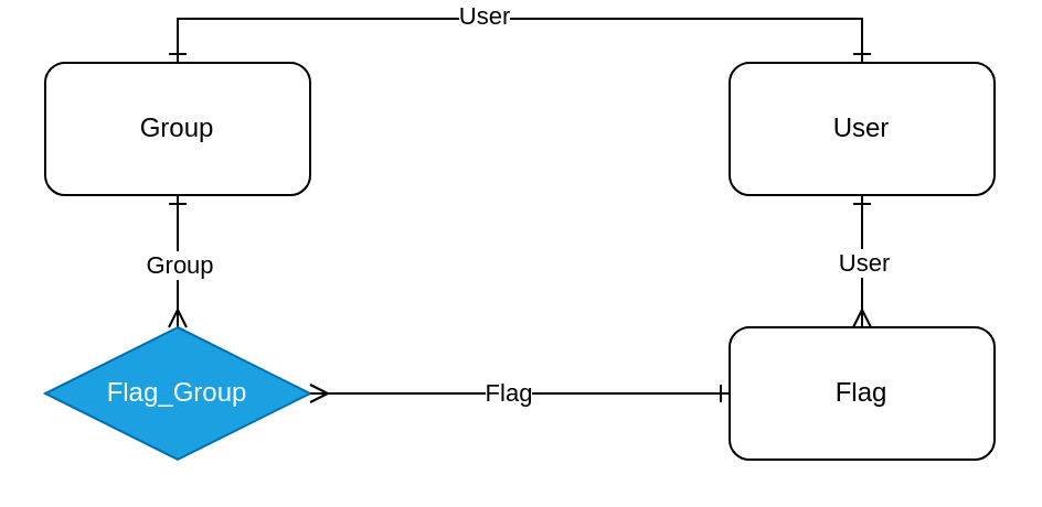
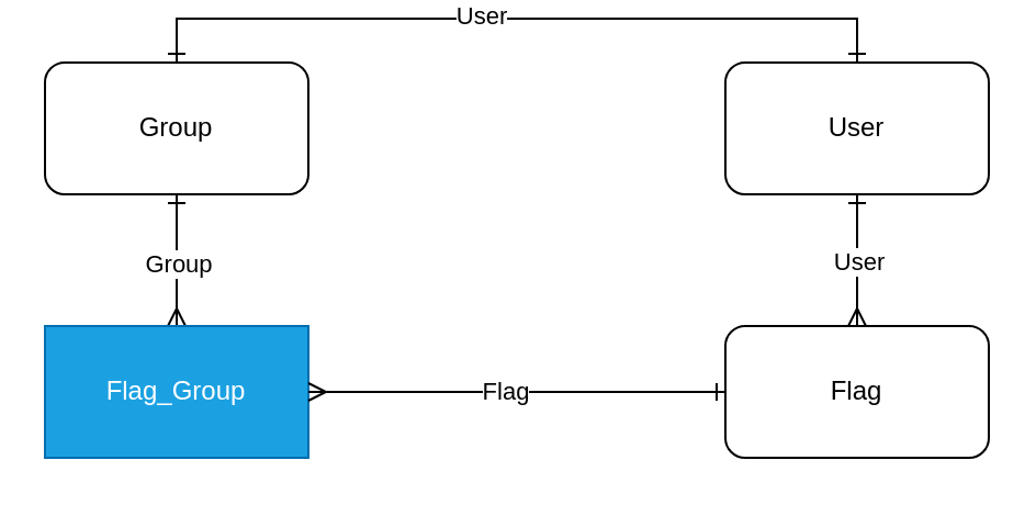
  <mxCell id="0" />
  <mxCell id="1" parent="0" />
  <mxCell id="2" style="edgeStyle=orthogonalEdgeStyle;rounded=0;orthogonalLoop=1;jettySize=auto;html=1;exitX=0.5;exitY=0;exitDx=0;exitDy=0;endArrow=ERone;endFill=0;startArrow=ERmany;startFill=0;entryX=0.5;entryY=1;entryDx=0;entryDy=0;" edge="1" parent="1" source="11" target="9"><mxGeometry relative="1" as="geometry"><mxPoint x="260" y="406" as="targetPoint" /></mxGeometry></mxCell>
  <mxCell id="3" value="Group" style="edgeLabel;html=1;align=center;verticalAlign=middle;resizable=0;points=[];" vertex="1" connectable="0" parent="2"><mxGeometry x="-0.033" relative="1" as="geometry"><mxPoint as="offset" /></mxGeometry></mxCell>
  <mxCell id="4" style="edgeStyle=orthogonalEdgeStyle;rounded=0;orthogonalLoop=1;jettySize=auto;html=1;exitX=0.5;exitY=0;exitDx=0;exitDy=0;entryX=0.5;entryY=1;entryDx=0;entryDy=0;startArrow=ERmany;startFill=0;endArrow=ERone;endFill=0;" edge="1" parent="1" source="10" target="8"><mxGeometry relative="1" as="geometry" /></mxCell>
  <mxCell id="5" value="User" style="edgeLabel;html=1;align=center;verticalAlign=middle;resizable=0;points=[];" vertex="1" connectable="0" parent="4"><mxGeometry x="-0.447" y="-2" relative="1" as="geometry"><mxPoint x="-2" y="-13" as="offset" /></mxGeometry></mxCell>
  <mxCell id="6" style="edgeStyle=orthogonalEdgeStyle;rounded=0;orthogonalLoop=1;jettySize=auto;html=1;exitX=0.5;exitY=0;exitDx=0;exitDy=0;entryX=0.5;entryY=0;entryDx=0;entryDy=0;startArrow=ERone;startFill=0;endArrow=ERone;endFill=0;" edge="1" parent="1" source="9" target="8"><mxGeometry relative="1" as="geometry" /></mxCell>
  <mxCell id="7" value="User" style="edgeLabel;html=1;align=center;verticalAlign=middle;resizable=0;points=[];" vertex="1" connectable="0" parent="6"><mxGeometry x="-0.097" y="2" relative="1" as="geometry"><mxPoint as="offset" /></mxGeometry></mxCell>
  <mxCell id="8" value="User" style="rounded=1;whiteSpace=wrap;html=1;" vertex="1" parent="1"><mxGeometry x="330" y="20" width="120" height="60" as="geometry" /></mxCell>
  <mxCell id="9" value="Group" style="rounded=1;whiteSpace=wrap;html=1;" vertex="1" parent="1"><mxGeometry x="20" y="20" width="120" height="60" as="geometry" /></mxCell>
  <mxCell id="10" value="Flag" style="rounded=1;whiteSpace=wrap;html=1;" vertex="1" parent="1"><mxGeometry x="330" y="140" width="120" height="60" as="geometry" /></mxCell>
- <mxCell id="11" value="Flag_Group" style="rhombus;whiteSpace=wrap;html=1;fillColor=#1ba1e2;strokeColor=#006EAF;fontColor=#ffffff;" vertex="1" parent="1"><mxGeometry x="20" y="140" width="120" height="60" as="geometry" /></mxCell>
+ <mxCell id="11" value="Flag_Group" style="rounded=0;whiteSpace=wrap;html=1;fillColor=#1ba1e2;strokeColor=#006EAF;fontColor=#ffffff;" vertex="1" parent="1"><mxGeometry x="20" y="140" width="120" height="60" as="geometry" /></mxCell>
  <mxCell id="12" style="edgeStyle=orthogonalEdgeStyle;rounded=0;orthogonalLoop=1;jettySize=auto;html=1;exitX=1;exitY=0.5;exitDx=0;exitDy=0;entryX=0;entryY=0.5;entryDx=0;entryDy=0;startArrow=ERmany;startFill=0;endArrow=ERone;endFill=0;" edge="1" parent="1" source="11" target="10"><mxGeometry relative="1" as="geometry"><mxPoint x="200" y="170" as="targetPoint" /></mxGeometry></mxCell>
  <mxCell id="13" value="Flag" style="edgeLabel;html=1;align=center;verticalAlign=middle;resizable=0;points=[];" vertex="1" connectable="0" parent="12"><mxGeometry x="-0.063" y="1" relative="1" as="geometry"><mxPoint as="offset" /></mxGeometry></mxCell>
